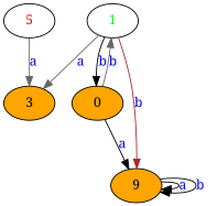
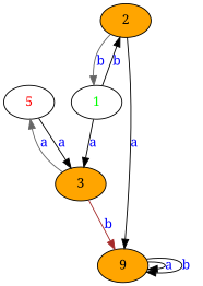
  digraph {
    fontname="Noto Serif"
    node [fontname="Noto Serif" fillcolor=orange style=filled]
    edge [color=black fontname="Noto Serif"]
    n1 [label=<<font color="red">5</font>> fillcolor="" style=""]
    3
    n3 [label=9]
-   2 [label=0]
+   2
    n5 [label=<<font color="green">1</font>> fillcolor="" style=""]
-   n1 -> 3 [color=gray40 label=<<font color="blue">a</font>>]
-   n5 -> n3 [color=brown label=<<font color="blue">b</font>>]
+   n1 -> 3 [label=<<font color="blue">a</font>>]
+   3 -> n1 [color=gray40 label=<<font color="blue">a</font>>]
+   3 -> n3 [color=brown label=<<font color="blue">b</font>>]
    n3 -> n3 [label=<<font color="blue">a</font>>]
    n3 -> n3 [label=<<font color="blue">b</font>>]
    2 -> n3 [label=<<font color="blue">a</font>>]
    2 -> n5 [color=gray40 label=<<font color="blue">b</font>>]
-   n5 -> 3 [color=gray40 label=<<font color="blue">a</font>>]
+   n5 -> 3 [label=<<font color="blue">a</font>>]
    n5 -> 2 [label=<<font color="blue">b</font>>]
  }
